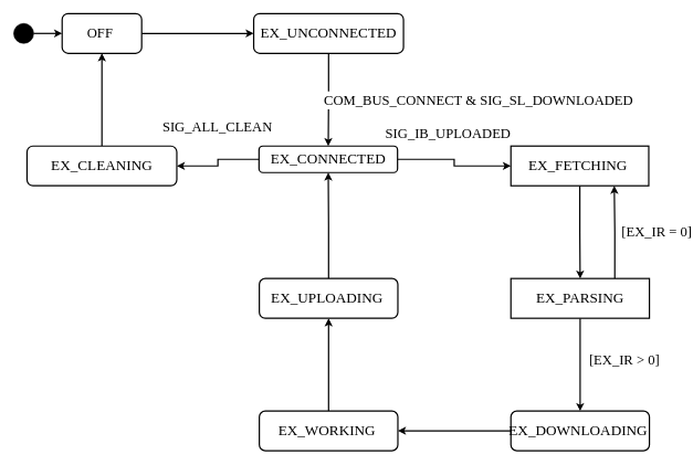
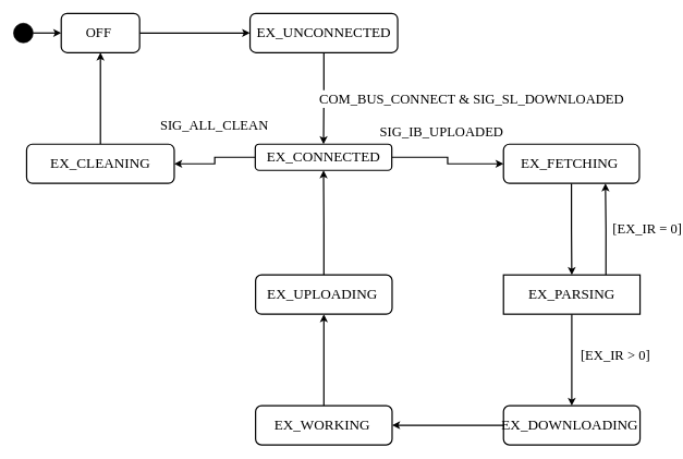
  <mxCell id="0" />
  <mxCell id="1" parent="0" />
  <mxCell id="2" style="edgeStyle=orthogonalEdgeStyle;shape=connector;rounded=0;orthogonalLoop=1;jettySize=auto;html=1;entryX=0;entryY=0.5;entryDx=0;entryDy=0;labelBackgroundColor=default;strokeColor=default;strokeWidth=2;fontFamily=Helvetica;fontSize=11;fontColor=default;endArrow=classic;" edge="1" parent="1" source="3" target="6"><mxGeometry relative="1" as="geometry" /></mxCell>
  <mxCell id="3" value="&lt;font style=&quot;font-size: 21px;&quot; face=&quot;Tahoma&quot;&gt;OFF&amp;nbsp;&lt;/font&gt;" style="rounded=1;whiteSpace=wrap;html=1;strokeWidth=2;" vertex="1" parent="1"><mxGeometry x="93" y="20" width="120" height="60" as="geometry" /></mxCell>
  <mxCell id="4" style="edgeStyle=orthogonalEdgeStyle;shape=connector;rounded=0;orthogonalLoop=1;jettySize=auto;html=1;entryX=0.5;entryY=0;entryDx=0;entryDy=0;labelBackgroundColor=default;strokeColor=default;strokeWidth=2;fontFamily=Helvetica;fontSize=11;fontColor=default;endArrow=classic;" edge="1" parent="1" source="6" target="13"><mxGeometry relative="1" as="geometry" /></mxCell>
  <mxCell id="5" value="&lt;font style=&quot;font-size: 21px;&quot; face=&quot;Tahoma&quot;&gt;COM_BUS_CONNECT &amp;amp; SIG&lt;span style=&quot;text-align: start; font-size: 21px;&quot;&gt;_SL_DOWNLOADED&lt;/span&gt;&lt;/font&gt;" style="edgeLabel;html=1;align=center;verticalAlign=middle;resizable=0;points=[];fontSize=21;fontFamily=Helvetica;fontColor=default;" vertex="1" connectable="0" parent="4"><mxGeometry x="-0.16" relative="1" as="geometry"><mxPoint x="225" y="11" as="offset" /></mxGeometry></mxCell>
  <mxCell id="6" value="&lt;font face=&quot;Tahoma&quot;&gt;&lt;span style=&quot;font-size: 22px;&quot;&gt;EX_UNCONNECTED&lt;/span&gt;&lt;/font&gt;" style="rounded=1;whiteSpace=wrap;html=1;strokeWidth=2;" vertex="1" parent="1"><mxGeometry x="382" y="20" width="226" height="60" as="geometry" /></mxCell>
  <mxCell id="7" style="edgeStyle=orthogonalEdgeStyle;rounded=0;orthogonalLoop=1;jettySize=auto;html=1;entryX=0;entryY=0.5;entryDx=0;entryDy=0;strokeWidth=2;" edge="1" parent="1" source="8" target="3"><mxGeometry relative="1" as="geometry" /></mxCell>
  <mxCell id="8" value="" style="ellipse;fillColor=strokeColor;html=1;" vertex="1" parent="1"><mxGeometry x="20" y="35" width="30" height="30" as="geometry" /></mxCell>
  <mxCell id="9" style="edgeStyle=orthogonalEdgeStyle;shape=connector;rounded=0;orthogonalLoop=1;jettySize=auto;html=1;entryX=0;entryY=0.5;entryDx=0;entryDy=0;labelBackgroundColor=default;strokeColor=default;strokeWidth=2;fontFamily=Helvetica;fontSize=11;fontColor=default;endArrow=classic;" edge="1" parent="1" source="13" target="15"><mxGeometry relative="1" as="geometry" /></mxCell>
  <mxCell id="10" value="&lt;font face=&quot;Tahoma&quot; style=&quot;font-size: 21px;&quot;&gt;&lt;span style=&quot;font-size: 21px;&quot;&gt;SIG_IB_UPLOADED&lt;/span&gt;&lt;/font&gt;" style="edgeLabel;html=1;align=center;verticalAlign=middle;resizable=0;points=[];fontSize=21;fontFamily=Helvetica;fontColor=default;" vertex="1" connectable="0" parent="9"><mxGeometry x="0.344" y="2" relative="1" as="geometry"><mxPoint x="-37" y="-48" as="offset" /></mxGeometry></mxCell>
  <mxCell id="11" style="edgeStyle=orthogonalEdgeStyle;shape=connector;rounded=0;orthogonalLoop=1;jettySize=auto;html=1;exitX=0;exitY=0.5;exitDx=0;exitDy=0;entryX=1;entryY=0.5;entryDx=0;entryDy=0;labelBackgroundColor=default;strokeColor=default;strokeWidth=2;fontFamily=Helvetica;fontSize=11;fontColor=default;endArrow=classic;" edge="1" parent="1" source="13" target="23"><mxGeometry relative="1" as="geometry" /></mxCell>
  <mxCell id="12" value="&lt;font face=&quot;Tahoma&quot; style=&quot;font-size: 21px;&quot;&gt;SIG_ALL_CLEAN&lt;/font&gt;" style="edgeLabel;html=1;align=center;verticalAlign=middle;resizable=0;points=[];fontSize=21;fontFamily=Helvetica;fontColor=default;" vertex="1" connectable="0" parent="11"><mxGeometry x="-0.145" y="-3" relative="1" as="geometry"><mxPoint x="-7" y="-47" as="offset" /></mxGeometry></mxCell>
  <mxCell id="13" value="&lt;font face=&quot;Tahoma&quot;&gt;&lt;span style=&quot;font-size: 22px;&quot;&gt;EX_CONNECTED&lt;/span&gt;&lt;/font&gt;" style="rounded=1;whiteSpace=wrap;html=1;strokeWidth=2;" vertex="1" parent="1"><mxGeometry x="390" y="220" width="209" height="40" as="geometry" /></mxCell>
  <mxCell id="14" style="edgeStyle=orthogonalEdgeStyle;shape=connector;rounded=0;orthogonalLoop=1;jettySize=auto;html=1;exitX=0.5;exitY=1;exitDx=0;exitDy=0;entryX=0.5;entryY=0;entryDx=0;entryDy=0;labelBackgroundColor=default;strokeColor=default;strokeWidth=2;fontFamily=Helvetica;fontSize=11;fontColor=default;endArrow=classic;" edge="1" parent="1" source="15" target="19"><mxGeometry relative="1" as="geometry" /></mxCell>
- <mxCell id="15" value="&lt;font face=&quot;Tahoma&quot;&gt;&lt;span style=&quot;font-size: 22px;&quot;&gt;EX_FETCHING&amp;nbsp;&lt;/span&gt;&lt;/font&gt;" style="whiteSpace=wrap;html=1;strokeWidth=2;rounded=0;" vertex="1" parent="1"><mxGeometry x="770" y="220" width="208" height="60" as="geometry" /></mxCell>
+ <mxCell id="15" value="&lt;font face=&quot;Tahoma&quot;&gt;&lt;span style=&quot;font-size: 22px;&quot;&gt;EX_FETCHING&amp;nbsp;&lt;/span&gt;&lt;/font&gt;" style="rounded=1;whiteSpace=wrap;html=1;strokeWidth=2;" vertex="1" parent="1"><mxGeometry x="770" y="220" width="208" height="60" as="geometry" /></mxCell>
  <mxCell id="16" value="&lt;font style=&quot;font-size: 21px;&quot; face=&quot;Tahoma&quot;&gt;[EX_IR = 0]&lt;/font&gt;" style="edgeStyle=orthogonalEdgeStyle;shape=connector;rounded=0;orthogonalLoop=1;jettySize=auto;html=1;exitX=0.75;exitY=0;exitDx=0;exitDy=0;entryX=0.75;entryY=1;entryDx=0;entryDy=0;labelBackgroundColor=default;strokeColor=default;strokeWidth=2;fontFamily=Helvetica;fontSize=11;fontColor=default;endArrow=classic;" edge="1" parent="1" source="19" target="15"><mxGeometry x="-0.006" y="-63" relative="1" as="geometry"><mxPoint x="63" y="63" as="offset" /></mxGeometry></mxCell>
  <mxCell id="17" style="edgeStyle=orthogonalEdgeStyle;shape=connector;rounded=0;orthogonalLoop=1;jettySize=auto;html=1;exitX=0.5;exitY=1;exitDx=0;exitDy=0;labelBackgroundColor=default;strokeColor=default;strokeWidth=2;fontFamily=Helvetica;fontSize=11;fontColor=default;endArrow=classic;" edge="1" parent="1" source="19" target="21"><mxGeometry relative="1" as="geometry" /></mxCell>
  <mxCell id="18" value="&lt;font style=&quot;font-size: 21px;&quot; face=&quot;Tahoma&quot;&gt;[EX_IR &amp;gt; 0]&lt;/font&gt;" style="edgeLabel;html=1;align=center;verticalAlign=middle;resizable=0;points=[];fontSize=21;fontFamily=Helvetica;fontColor=default;" vertex="1" connectable="0" parent="17"><mxGeometry x="-0.1" relative="1" as="geometry"><mxPoint x="66" as="offset" /></mxGeometry></mxCell>
  <mxCell id="19" value="&lt;font face=&quot;Tahoma&quot;&gt;&lt;span style=&quot;font-size: 22px;&quot;&gt;EX_PARSING&lt;/span&gt;&lt;/font&gt;" style="whiteSpace=wrap;html=1;strokeWidth=2;rounded=0;" vertex="1" parent="1"><mxGeometry x="770" y="420" width="209" height="60" as="geometry" /></mxCell>
  <mxCell id="20" style="edgeStyle=orthogonalEdgeStyle;shape=connector;rounded=0;orthogonalLoop=1;jettySize=auto;html=1;labelBackgroundColor=default;strokeColor=default;strokeWidth=2;fontFamily=Helvetica;fontSize=11;fontColor=default;endArrow=classic;" edge="1" parent="1" source="21" target="25"><mxGeometry relative="1" as="geometry" /></mxCell>
  <mxCell id="21" value="&lt;font face=&quot;Tahoma&quot;&gt;&lt;span style=&quot;font-size: 22px;&quot;&gt;EX_DOWNLOADING&amp;nbsp;&lt;/span&gt;&lt;/font&gt;" style="rounded=1;whiteSpace=wrap;html=1;strokeWidth=2;" vertex="1" parent="1"><mxGeometry x="770" y="620" width="209" height="60" as="geometry" /></mxCell>
  <mxCell id="22" style="edgeStyle=orthogonalEdgeStyle;shape=connector;rounded=0;orthogonalLoop=1;jettySize=auto;html=1;exitX=0.5;exitY=0;exitDx=0;exitDy=0;entryX=0.5;entryY=1;entryDx=0;entryDy=0;labelBackgroundColor=default;strokeColor=default;strokeWidth=2;fontFamily=Helvetica;fontSize=11;fontColor=default;endArrow=classic;" edge="1" parent="1" source="23" target="3"><mxGeometry relative="1" as="geometry" /></mxCell>
  <mxCell id="23" value="&lt;font face=&quot;Tahoma&quot;&gt;&lt;span style=&quot;font-size: 22px;&quot;&gt;EX_CLEANING&lt;/span&gt;&lt;/font&gt;" style="rounded=1;whiteSpace=wrap;html=1;strokeWidth=2;" vertex="1" parent="1"><mxGeometry x="40" y="220" width="226" height="60" as="geometry" /></mxCell>
  <mxCell id="24" style="edgeStyle=orthogonalEdgeStyle;shape=connector;rounded=0;orthogonalLoop=1;jettySize=auto;html=1;entryX=0.5;entryY=1;entryDx=0;entryDy=0;labelBackgroundColor=default;strokeColor=default;strokeWidth=2;fontFamily=Helvetica;fontSize=11;fontColor=default;endArrow=classic;" edge="1" parent="1" source="25" target="27"><mxGeometry relative="1" as="geometry" /></mxCell>
  <mxCell id="25" value="&lt;font face=&quot;Tahoma&quot;&gt;&lt;span style=&quot;font-size: 22px;&quot;&gt;EX_WORKING&amp;nbsp;&lt;/span&gt;&lt;/font&gt;" style="rounded=1;whiteSpace=wrap;html=1;strokeWidth=2;" vertex="1" parent="1"><mxGeometry x="390.5" y="620" width="209" height="60" as="geometry" /></mxCell>
  <mxCell id="26" style="edgeStyle=orthogonalEdgeStyle;shape=connector;rounded=0;orthogonalLoop=1;jettySize=auto;html=1;entryX=0.5;entryY=1;entryDx=0;entryDy=0;labelBackgroundColor=default;strokeColor=default;strokeWidth=2;fontFamily=Helvetica;fontSize=11;fontColor=default;endArrow=classic;" edge="1" parent="1" source="27" target="13"><mxGeometry relative="1" as="geometry" /></mxCell>
  <mxCell id="27" value="&lt;font face=&quot;Tahoma&quot;&gt;&lt;span style=&quot;font-size: 22px;&quot;&gt;EX_UPLOADING&amp;nbsp;&lt;/span&gt;&lt;/font&gt;" style="rounded=1;whiteSpace=wrap;html=1;strokeWidth=2;" vertex="1" parent="1"><mxGeometry x="390.5" y="420" width="209" height="60" as="geometry" /></mxCell>
